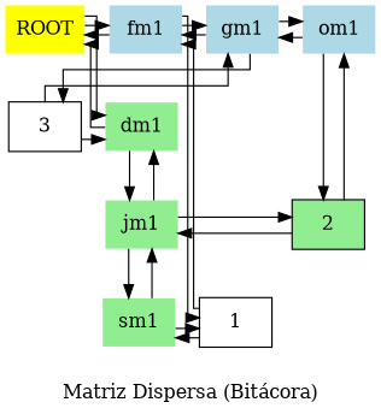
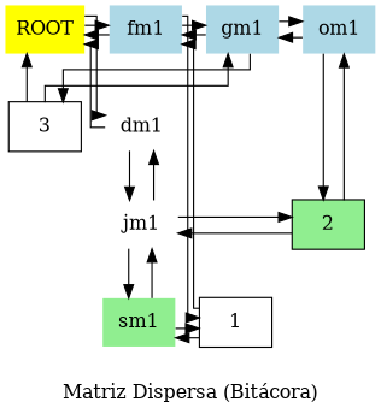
  digraph {
    label="Matriz Dispersa (Bitácora)"
    rankdir=TB
    splines=ortho
    node [fillcolor=lightgreen shape=plaintext style=filled]
    edge [color=black]
    n1 [fillcolor=yellow label=ROOT]
    n2 [fillcolor=lightblue label=fm1]
    n3 [fillcolor=lightblue label=gm1]
    n4 [fillcolor=lightblue label=om1]
-   n5 [label=dm1]
+   n5 [fillcolor=white label=dm1]
    n6 [fillcolor=white label=3 shape=record]
-   n7 [label=jm1]
+   n7 [fillcolor=white label=jm1]
    n8 [label=2 shape=record]
    n9 [label=sm1]
    n10 [fillcolor=white label=1 shape=record]
    subgraph sub_1 {
      rank=same
      n1
      n2
      n3
      n4
    }
    subgraph sub_2 {
      rank=same
      n5
      n6
    }
    subgraph sub_3 {
      rank=same
      n7
      n8
    }
    subgraph sub_4 {
      rank=same
      n9
      n10
    }
    n1 -> n2
    n1 -> n5
    n2 -> n1
    n2 -> n3
    n2 -> n10
    n3 -> n2
    n3 -> n4
    n3 -> n6
    n4 -> n3
    n4 -> n8
    n5 -> n1
    n5 -> n7
    n6 -> n3
-   n6 -> n5
+   n6 -> n1
    n7 -> n5
    n7 -> n8
    n7 -> n9
    n8 -> n4
    n8 -> n7
    n9 -> n7
    n9 -> n10
    n10 -> n2
    n10 -> n9
  }
